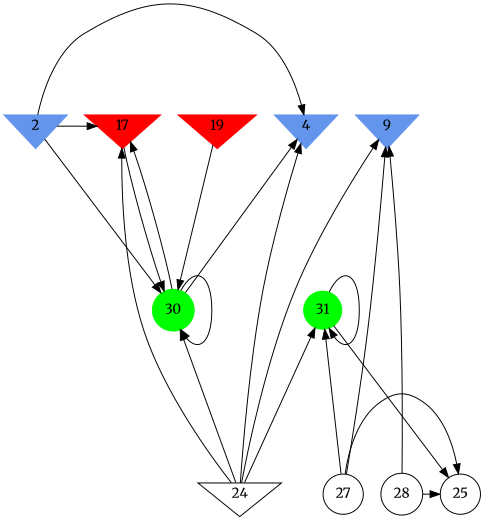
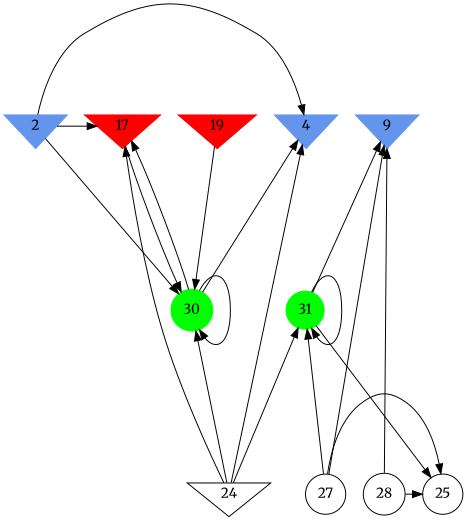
  digraph {
    fontname=Merriweather
    ranksep=2.0
    node [color=black fontname=Merriweather shape=invtriangle style=filled]
    edge [fontname=Merriweather]
    2 [color=cornflowerblue]
    4 [color=cornflowerblue]
    9 [color=cornflowerblue]
    17 [color=red]
    19 [color=red]
    24 [style=""]
    25 [shape=circle style=""]
    27 [shape=circle style=""]
    28 [shape=circle style=""]
    30 [color=green shape=circle]
    31 [color=green shape=circle]
    subgraph sub_1 {
      rank=same
      2
      4
      9
      17
      19
    }
    subgraph sub_2 {
      rank=same
      24
      25
      27
      28
    }
    subgraph sub_3 {
      rank=same
      30
      31
    }
    2 -> 4
    2 -> 17
    2 -> 30
    17 -> 30
    19 -> 30
    24 -> 4
    24 -> 17
    24 -> 30
    24 -> 31
    27 -> 9
    27 -> 25
    27 -> 31
    28 -> 9
    28 -> 25
    30 -> 4
    30 -> 17
    30 -> 30
-   24 -> 9
+   31 -> 9
    31 -> 25
    31 -> 31
  }
